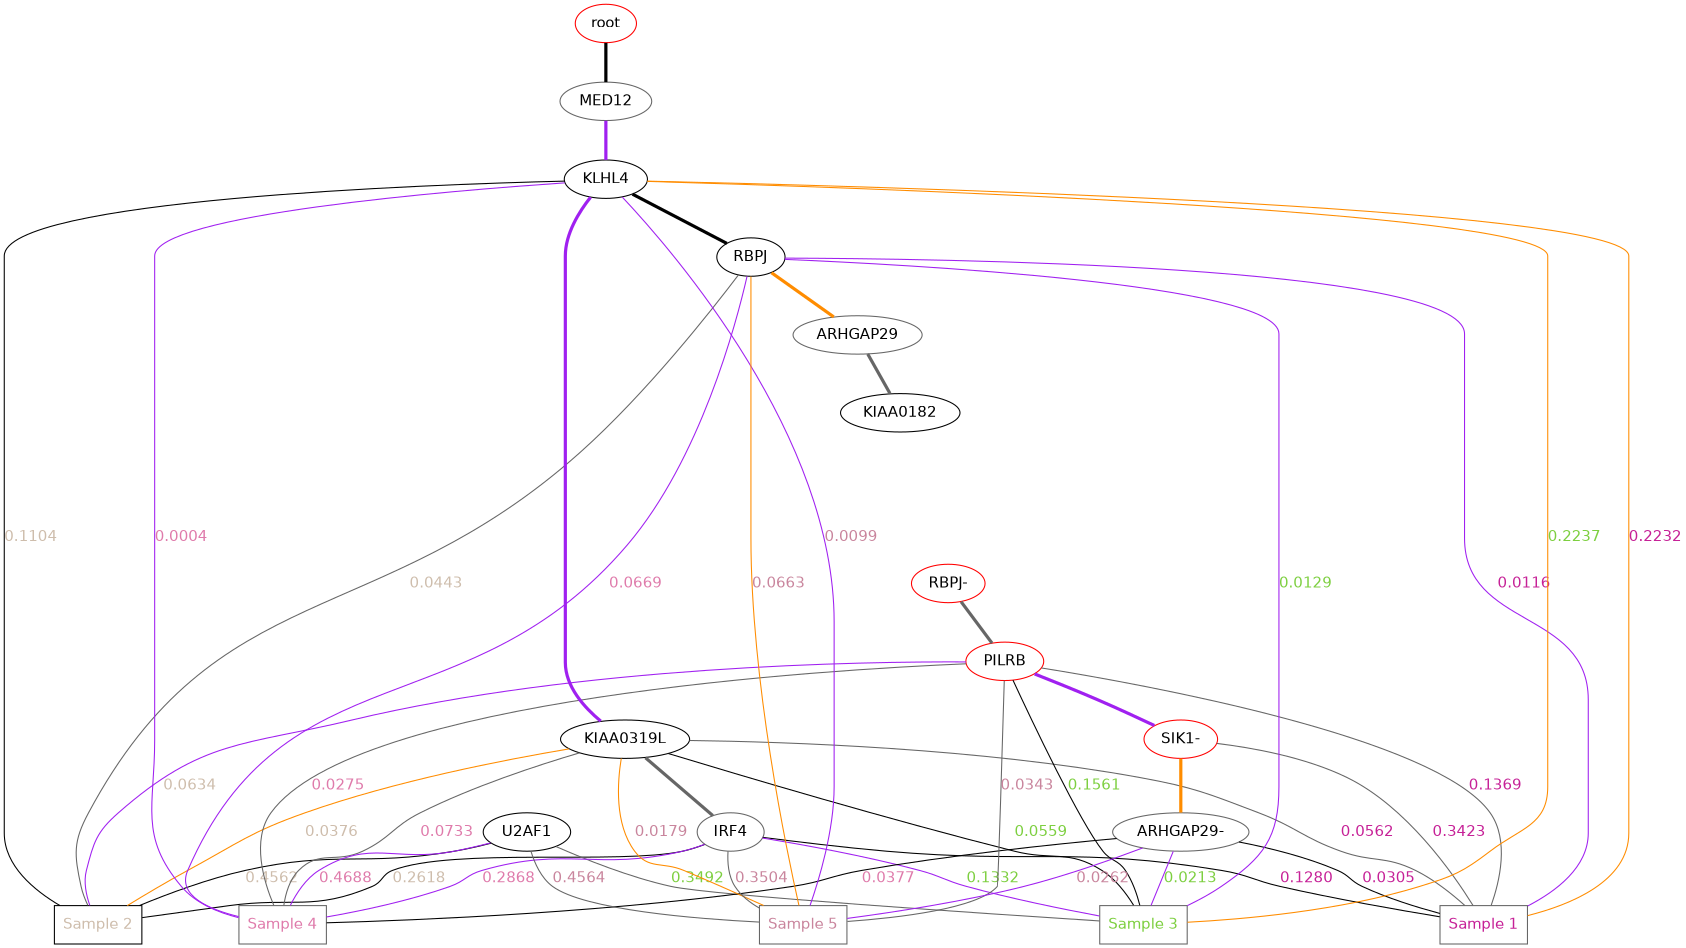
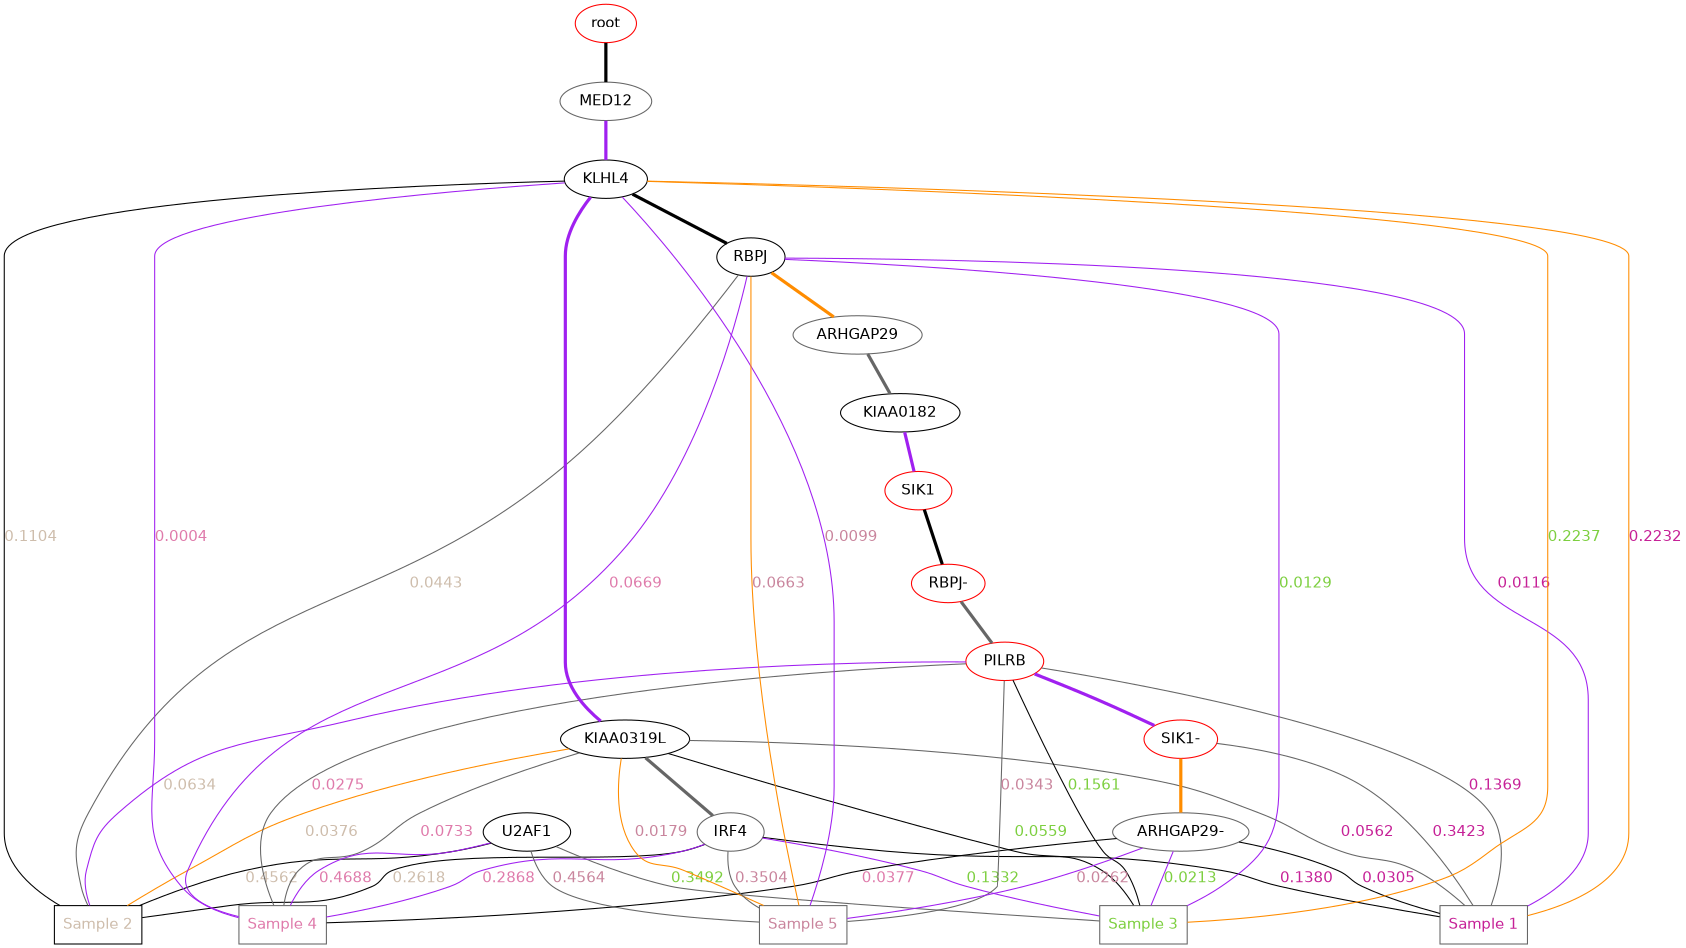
  graph {
    fontname="DejaVu Sans"
    node [color=gray40 fontname="DejaVu Sans"]
    edge [color=purple fontname="DejaVu Sans"]
    "Sample 1" [fontcolor="#C62197" shape=box]
    "Sample 2" [color=black fontcolor="#CEBDAC" shape=box]
    "Sample 3" [fontcolor="#7DCF40" shape=box]
    "Sample 4" [fontcolor="#DF7BAB" shape=box]
    "Sample 5" [fontcolor="#C9859D" shape=box]
    KLHL4 [color=black]
    RBPJ [color=black]
    KIAA0319L [color=black]
    PILRB [color=red]
    "SIK1-" [color=red]
    "ARHGAP29-"
    IRF4
    U2AF1 [color=black]
    root [color=red]
    MED12
    ARHGAP29
    KIAA0182 [color=black]
+   SIK1 [color=red]
    "RBPJ-" [color=red]
    subgraph sub_1 {
      rank=sink
      "Sample 1"
    }
    subgraph sub_2 {
      rank=sink
      "Sample 2"
    }
    subgraph sub_3 {
      rank=sink
      "Sample 3"
    }
    subgraph sub_4 {
      rank=sink
      "Sample 4"
    }
    subgraph sub_5 {
      rank=sink
      "Sample 5"
    }
    "Sample 1" -- KLHL4 [color=darkorange fontcolor="#C62197" label=0.2232]
    "Sample 1" -- RBPJ [fontcolor="#C62197" label=0.0116]
    "Sample 1" -- KIAA0319L [color=gray40 fontcolor="#C62197" label=0.0562]
    "Sample 1" -- PILRB [color=gray40 fontcolor="#C62197" label=0.1369]
    "Sample 1" -- "SIK1-" [color=gray40 fontcolor="#C62197" label=0.3423]
    "Sample 1" -- "ARHGAP29-" [color=black fontcolor="#C62197" label=0.0305]
-   "Sample 1" -- IRF4 [color=black fontcolor="#C62197" label=0.1280]
+   "Sample 1" -- IRF4 [color=black fontcolor="#C62197" label=0.1380]
    "Sample 2" -- KLHL4 [color=black fontcolor="#CEBDAC" label=0.1104]
    "Sample 2" -- RBPJ [color=gray40 fontcolor="#CEBDAC" label=0.0443]
    "Sample 2" -- KIAA0319L [color=darkorange fontcolor="#CEBDAC" label=0.0376]
    "Sample 2" -- PILRB [fontcolor="#CEBDAC" label=0.0634]
    "Sample 2" -- IRF4 [color=black fontcolor="#CEBDAC" label=0.2618]
    "Sample 2" -- U2AF1 [color=black fontcolor="#CEBDAC" label=0.4562]
    "Sample 3" -- KLHL4 [color=darkorange fontcolor="#7DCF40" label=0.2237]
    "Sample 3" -- RBPJ [fontcolor="#7DCF40" label=0.0129]
    "Sample 3" -- KIAA0319L [color=black fontcolor="#7DCF40" label=0.0559]
    "Sample 3" -- PILRB [color=black fontcolor="#7DCF40" label=0.1561]
    "Sample 3" -- "ARHGAP29-" [fontcolor="#7DCF40" label=0.0213]
    "Sample 3" -- IRF4 [fontcolor="#7DCF40" label=0.1332]
    "Sample 3" -- U2AF1 [color=gray40 fontcolor="#7DCF40" label=0.3492]
    "Sample 4" -- KLHL4 [fontcolor="#DF7BAB" label=0.0004]
    "Sample 4" -- RBPJ [fontcolor="#DF7BAB" label=0.0669]
    "Sample 4" -- KIAA0319L [color=gray40 fontcolor="#DF7BAB" label=0.0733]
    "Sample 4" -- PILRB [color=gray40 fontcolor="#DF7BAB" label=0.0275]
    "Sample 4" -- "ARHGAP29-" [color=black fontcolor="#DF7BAB" label=0.0377]
    "Sample 4" -- IRF4 [fontcolor="#DF7BAB" label=0.2868]
    "Sample 4" -- U2AF1 [fontcolor="#DF7BAB" label=0.4688]
    "Sample 5" -- KLHL4 [fontcolor="#C9859D" label=0.0099]
    "Sample 5" -- RBPJ [color=darkorange fontcolor="#C9859D" label=0.0663]
    "Sample 5" -- KIAA0319L [color=darkorange fontcolor="#C9859D" label=0.0179]
    "Sample 5" -- PILRB [color=gray40 fontcolor="#C9859D" label=0.0343]
    "Sample 5" -- "ARHGAP29-" [fontcolor="#C9859D" label=0.0262]
    "Sample 5" -- IRF4 [color=gray40 fontcolor="#C9859D" label=0.3504]
    "Sample 5" -- U2AF1 [color=gray40 fontcolor="#C9859D" label=0.4564]
    KLHL4 -- RBPJ [color=black penwidth=3]
    KLHL4 -- KIAA0319L [penwidth=3]
    RBPJ -- ARHGAP29 [color=darkorange penwidth=3]
    KIAA0319L -- IRF4 [color=gray40 penwidth=3]
    PILRB -- "SIK1-" [penwidth=3]
    "SIK1-" -- "ARHGAP29-" [color=darkorange penwidth=3]
    root -- MED12 [color=black penwidth=3]
    MED12 -- KLHL4 [penwidth=3]
    ARHGAP29 -- KIAA0182 [color=gray40 penwidth=3]
+   KIAA0182 -- SIK1 [penwidth=3]
+   SIK1 -- "RBPJ-" [color=black penwidth=3]
    "RBPJ-" -- PILRB [color=gray40 penwidth=3]
  }
